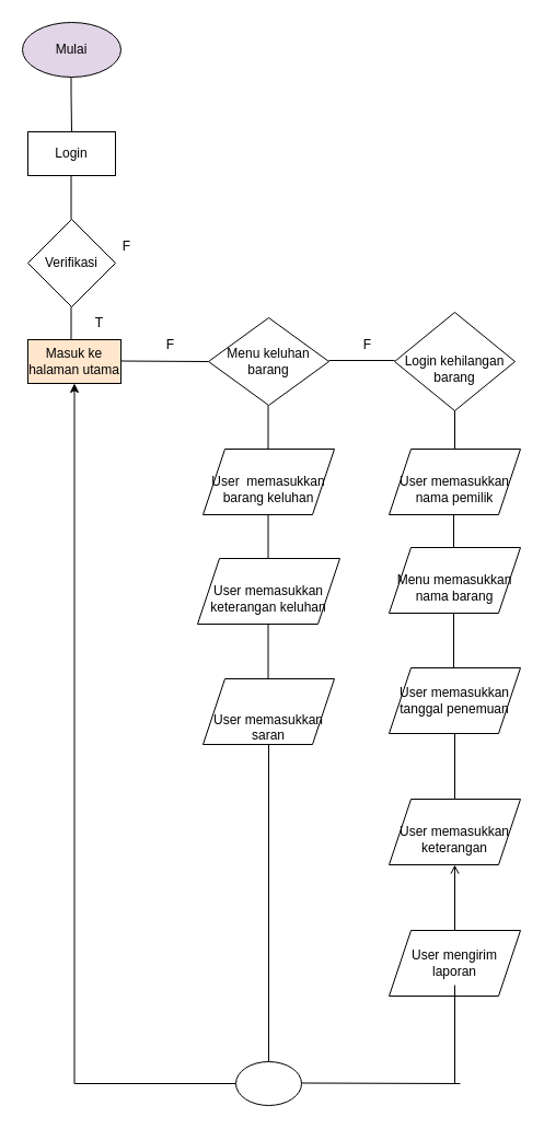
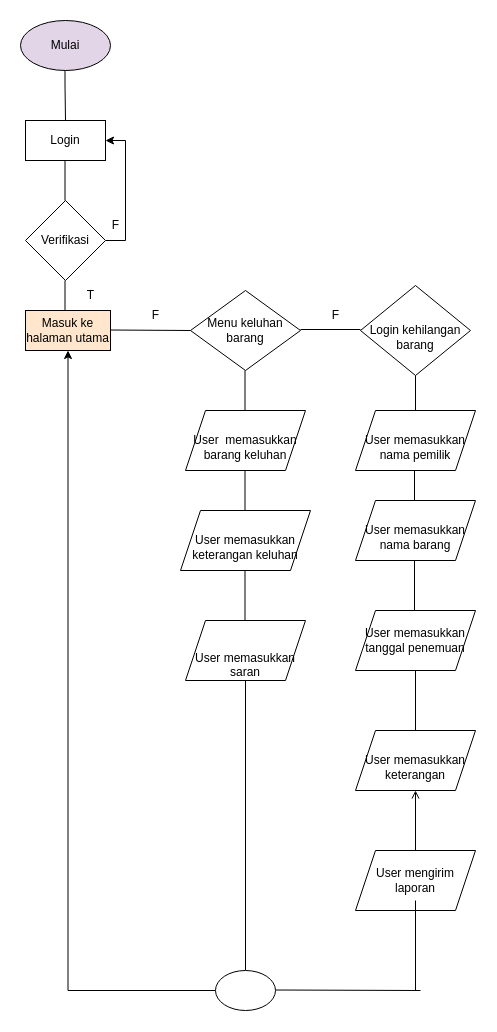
  <mxCell id="0" />
  <mxCell id="1" parent="0" />
  <mxCell id="2" value="Mulai" style="ellipse;whiteSpace=wrap;html=1;fillColor=#e1d5e7;" parent="1" vertex="1"><mxGeometry x="20" y="20" width="90" height="50" as="geometry" /></mxCell>
  <mxCell id="3" value="" style="endArrow=none;html=1;rounded=0;" parent="1" edge="1"><mxGeometry width="50" height="50" relative="1" as="geometry"><mxPoint x="65" y="120" as="sourcePoint" /><mxPoint x="64.5" y="70" as="targetPoint" /><Array as="points"><mxPoint x="64.5" y="84.5" /></Array></mxGeometry></mxCell>
  <mxCell id="4" value="Login" style="rounded=0;whiteSpace=wrap;html=1;" parent="1" vertex="1"><mxGeometry x="25" y="120" width="80" height="40" as="geometry" /></mxCell>
+ <mxCell id="5" style="edgeStyle=orthogonalEdgeStyle;rounded=0;orthogonalLoop=1;jettySize=auto;html=1;entryX=1;entryY=0.5;entryDx=0;entryDy=0;" parent="1" source="6" target="4" edge="1"><mxGeometry relative="1" as="geometry"><mxPoint x="160" y="130" as="targetPoint" /><Array as="points"><mxPoint x="125" y="240" /><mxPoint x="125" y="140" /></Array></mxGeometry></mxCell>
  <mxCell id="6" value="Verifikasi" style="rhombus;whiteSpace=wrap;html=1;" parent="1" vertex="1"><mxGeometry x="25" y="200" width="80" height="80" as="geometry" /></mxCell>
  <mxCell id="7" value="" style="endArrow=none;html=1;rounded=0;" parent="1" edge="1"><mxGeometry width="50" height="50" relative="1" as="geometry"><mxPoint x="64.5" y="200" as="sourcePoint" /><mxPoint x="64.5" y="160" as="targetPoint" /></mxGeometry></mxCell>
  <mxCell id="8" value="" style="endArrow=none;html=1;rounded=0;" parent="1" edge="1"><mxGeometry width="50" height="50" relative="1" as="geometry"><mxPoint x="64.5" y="310" as="sourcePoint" /><mxPoint x="64.5" y="280" as="targetPoint" /></mxGeometry></mxCell>
  <mxCell id="9" value="Masuk ke halaman utama" style="rounded=0;whiteSpace=wrap;html=1;fillColor=#ffe6cc;" parent="1" vertex="1"><mxGeometry x="25" y="310" width="85" height="40" as="geometry" /></mxCell>
  <mxCell id="10" value="T" style="text;html=1;align=center;verticalAlign=middle;resizable=0;points=[];autosize=1;strokeColor=none;fillColor=none;" parent="1" vertex="1"><mxGeometry x="75" y="280" width="30" height="30" as="geometry" /></mxCell>
  <mxCell id="11" value="" style="endArrow=none;html=1;rounded=0;" parent="1" edge="1"><mxGeometry width="50" height="50" relative="1" as="geometry"><mxPoint x="110" y="329.5" as="sourcePoint" /><mxPoint x="190" y="330" as="targetPoint" /></mxGeometry></mxCell>
  <mxCell id="12" value="Menu keluhan barang" style="rhombus;whiteSpace=wrap;html=1;" parent="1" vertex="1"><mxGeometry x="190" y="290" width="110" height="80" as="geometry" /></mxCell>
  <mxCell id="13" value="" style="endArrow=none;html=1;rounded=0;" parent="1" edge="1"><mxGeometry width="50" height="50" relative="1" as="geometry"><mxPoint x="244.5" y="410" as="sourcePoint" /><mxPoint x="244.5" y="370" as="targetPoint" /></mxGeometry></mxCell>
  <mxCell id="14" value="" style="endArrow=none;html=1;rounded=0;" parent="1" edge="1"><mxGeometry width="50" height="50" relative="1" as="geometry"><mxPoint x="244.5" y="510" as="sourcePoint" /><mxPoint x="244.5" y="470" as="targetPoint" /></mxGeometry></mxCell>
  <mxCell id="15" value="" style="endArrow=none;html=1;rounded=0;" parent="1" edge="1"><mxGeometry width="50" height="50" relative="1" as="geometry"><mxPoint x="244.5" y="620" as="sourcePoint" /><mxPoint x="244.5" y="570" as="targetPoint" /></mxGeometry></mxCell>
  <mxCell id="16" value="&lt;div&gt;&lt;br&gt;&lt;/div&gt;User&amp;nbsp; memasukkan barang keluhan" style="shape=parallelogram;perimeter=parallelogramPerimeter;whiteSpace=wrap;html=1;fixedSize=1;" parent="1" vertex="1"><mxGeometry x="185" y="410" width="120" height="60" as="geometry" /></mxCell>
  <mxCell id="17" value="&lt;div&gt;&lt;br&gt;&lt;/div&gt;User memasukkan keterangan keluhan" style="shape=parallelogram;perimeter=parallelogramPerimeter;whiteSpace=wrap;html=1;fixedSize=1;" parent="1" vertex="1"><mxGeometry x="180" y="510" width="130" height="60" as="geometry" /></mxCell>
  <mxCell id="18" value="&lt;div&gt;&lt;br&gt;&lt;/div&gt;&lt;div&gt;&lt;br&gt;&lt;/div&gt;User memasukkan saran" style="shape=parallelogram;perimeter=parallelogramPerimeter;whiteSpace=wrap;html=1;fixedSize=1;" parent="1" vertex="1"><mxGeometry x="185" y="620" width="120" height="60" as="geometry" /></mxCell>
  <mxCell id="19" value="" style="endArrow=none;html=1;rounded=0;" parent="1" edge="1"><mxGeometry width="50" height="50" relative="1" as="geometry"><mxPoint x="300" y="329" as="sourcePoint" /><mxPoint x="360" y="329" as="targetPoint" /></mxGeometry></mxCell>
  <mxCell id="20" value="&lt;div&gt;&lt;br&gt;&lt;/div&gt;Login kehilangan barang" style="rhombus;whiteSpace=wrap;html=1;" parent="1" vertex="1"><mxGeometry x="360" y="285" width="110" height="90" as="geometry" /></mxCell>
  <mxCell id="21" value="" style="endArrow=none;html=1;rounded=0;exitX=0.5;exitY=0;exitDx=0;exitDy=0;entryX=0.5;entryY=1;entryDx=0;entryDy=0;" parent="1" source="23" target="18" edge="1"><mxGeometry width="50" height="50" relative="1" as="geometry"><mxPoint x="394.5" y="700" as="sourcePoint" /><mxPoint x="394.5" y="670" as="targetPoint" /></mxGeometry></mxCell>
  <mxCell id="22" style="edgeStyle=orthogonalEdgeStyle;rounded=0;orthogonalLoop=1;jettySize=auto;html=1;entryX=0.5;entryY=1;entryDx=0;entryDy=0;" parent="1" source="23" target="9" edge="1"><mxGeometry relative="1" as="geometry"><mxPoint x="70" y="450" as="targetPoint" /></mxGeometry></mxCell>
  <mxCell id="23" value="" style="ellipse;whiteSpace=wrap;html=1;" parent="1" vertex="1"><mxGeometry x="215" y="970" width="60" height="40" as="geometry" /></mxCell>
  <mxCell id="24" value="" style="endArrow=none;html=1;rounded=0;" parent="1" edge="1"><mxGeometry width="50" height="50" relative="1" as="geometry"><mxPoint x="415" y="410" as="sourcePoint" /><mxPoint x="415" y="375" as="targetPoint" /></mxGeometry></mxCell>
  <mxCell id="25" value="&lt;div&gt;&lt;br&gt;&lt;/div&gt;User memasukkan nama pemilik" style="shape=parallelogram;perimeter=parallelogramPerimeter;whiteSpace=wrap;html=1;fixedSize=1;" parent="1" vertex="1"><mxGeometry x="355" y="410" width="120" height="60" as="geometry" /></mxCell>
  <mxCell id="26" value="" style="endArrow=none;html=1;rounded=0;" parent="1" edge="1"><mxGeometry width="50" height="50" relative="1" as="geometry"><mxPoint x="414" y="500" as="sourcePoint" /><mxPoint x="414" y="470" as="targetPoint" /></mxGeometry></mxCell>
- <mxCell id="27" value="&lt;div&gt;&lt;br&gt;&lt;/div&gt;&lt;div&gt;&lt;span style=&quot;background-color: initial;&quot;&gt;Menu memasukkan nama barang&lt;/span&gt;&lt;br&gt;&lt;/div&gt;" style="shape=parallelogram;perimeter=parallelogramPerimeter;whiteSpace=wrap;html=1;fixedSize=1;" parent="1" vertex="1"><mxGeometry x="355" y="500" width="120" height="60" as="geometry" /></mxCell>
+ <mxCell id="27" value="&lt;div&gt;&lt;br&gt;&lt;/div&gt;&lt;div&gt;&lt;span style=&quot;background-color: initial;&quot;&gt;User memasukkan nama barang&lt;/span&gt;&lt;br&gt;&lt;/div&gt;" style="shape=parallelogram;perimeter=parallelogramPerimeter;whiteSpace=wrap;html=1;fixedSize=1;" parent="1" vertex="1"><mxGeometry x="355" y="500" width="120" height="60" as="geometry" /></mxCell>
  <mxCell id="28" value="" style="endArrow=none;html=1;rounded=0;" parent="1" edge="1"><mxGeometry width="50" height="50" relative="1" as="geometry"><mxPoint x="414" y="610" as="sourcePoint" /><mxPoint x="414" y="560" as="targetPoint" /></mxGeometry></mxCell>
  <mxCell id="29" value="User memasukkan tanggal penemuan" style="shape=parallelogram;perimeter=parallelogramPerimeter;whiteSpace=wrap;html=1;fixedSize=1;" parent="1" vertex="1"><mxGeometry x="355" y="610" width="120" height="60" as="geometry" /></mxCell>
  <mxCell id="30" value="&lt;div&gt;&lt;br&gt;&lt;/div&gt;User memasukkan keterangan" style="shape=parallelogram;perimeter=parallelogramPerimeter;whiteSpace=wrap;html=1;fixedSize=1;" parent="1" vertex="1"><mxGeometry x="355" y="730" width="120" height="60" as="geometry" /></mxCell>
  <mxCell id="31" value="" style="endArrow=none;html=1;rounded=0;exitX=0.5;exitY=0;exitDx=0;exitDy=0;entryX=0.5;entryY=1;entryDx=0;entryDy=0;" parent="1" source="30" target="29" edge="1"><mxGeometry width="50" height="50" relative="1" as="geometry"><mxPoint x="510" y="720" as="sourcePoint" /><mxPoint x="560" y="670" as="targetPoint" /></mxGeometry></mxCell>
  <mxCell id="32" value="User mengirim laporan" style="shape=parallelogram;perimeter=parallelogramPerimeter;whiteSpace=wrap;html=1;fixedSize=1;" parent="1" vertex="1"><mxGeometry x="355" y="850" width="120" height="60" as="geometry" /></mxCell>
  <mxCell id="33" value="" style="endArrow=open;html=1;rounded=0;exitX=0.5;exitY=0;exitDx=0;exitDy=0;entryX=0.5;entryY=1;entryDx=0;entryDy=0;" parent="1" source="32" target="30" edge="1"><mxGeometry width="50" height="50" relative="1" as="geometry"><mxPoint x="510" y="830" as="sourcePoint" /><mxPoint x="560" y="780" as="targetPoint" /></mxGeometry></mxCell>
  <mxCell id="34" value="" style="endArrow=none;html=1;rounded=0;" parent="1" edge="1"><mxGeometry width="50" height="50" relative="1" as="geometry"><mxPoint x="415" y="990" as="sourcePoint" /><mxPoint x="415" y="900" as="targetPoint" /></mxGeometry></mxCell>
  <mxCell id="35" value="" style="endArrow=none;html=1;rounded=0;" parent="1" edge="1"><mxGeometry width="50" height="50" relative="1" as="geometry"><mxPoint x="275" y="989.5" as="sourcePoint" /><mxPoint x="420" y="990" as="targetPoint" /></mxGeometry></mxCell>
  <mxCell id="36" value="F" style="text;html=1;align=center;verticalAlign=middle;resizable=0;points=[];autosize=1;strokeColor=none;fillColor=none;" parent="1" vertex="1"><mxGeometry x="140" y="300" width="30" height="30" as="geometry" /></mxCell>
  <mxCell id="37" value="F" style="text;html=1;align=center;verticalAlign=middle;resizable=0;points=[];autosize=1;strokeColor=none;fillColor=none;" parent="1" vertex="1"><mxGeometry x="320" y="300" width="30" height="30" as="geometry" /></mxCell>
  <mxCell id="38" value="F" style="text;html=1;align=center;verticalAlign=middle;resizable=0;points=[];autosize=1;strokeColor=none;fillColor=none;" vertex="1" parent="1"><mxGeometry x="100" y="210" width="30" height="30" as="geometry" /></mxCell>
